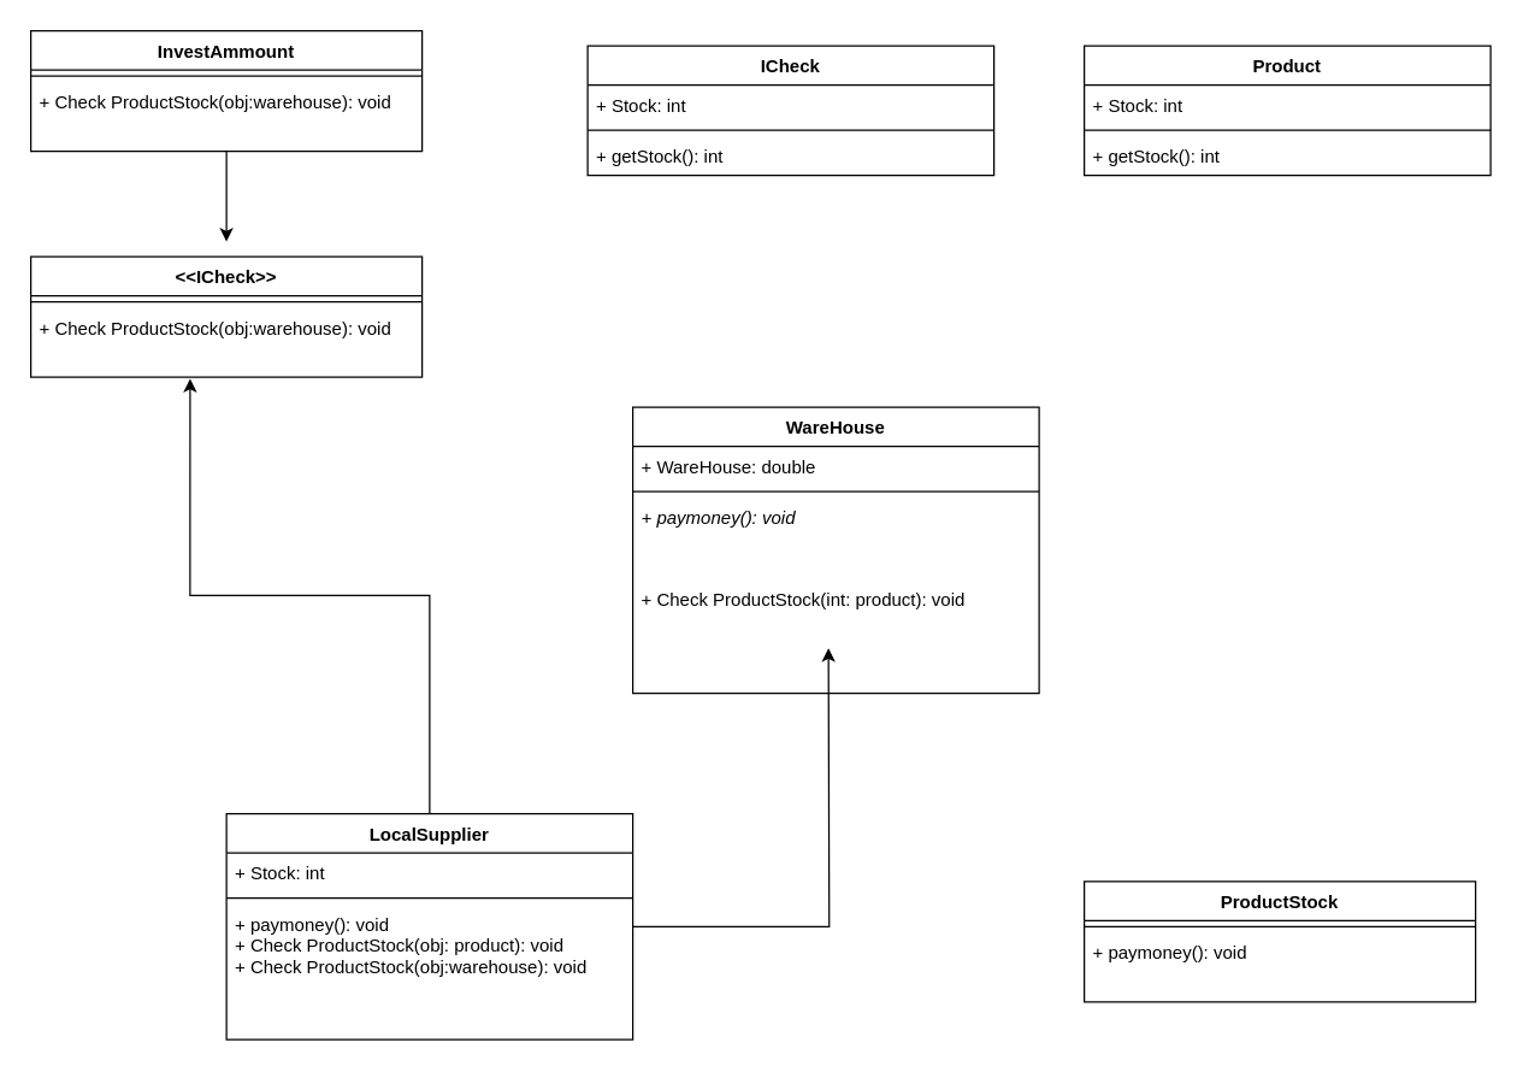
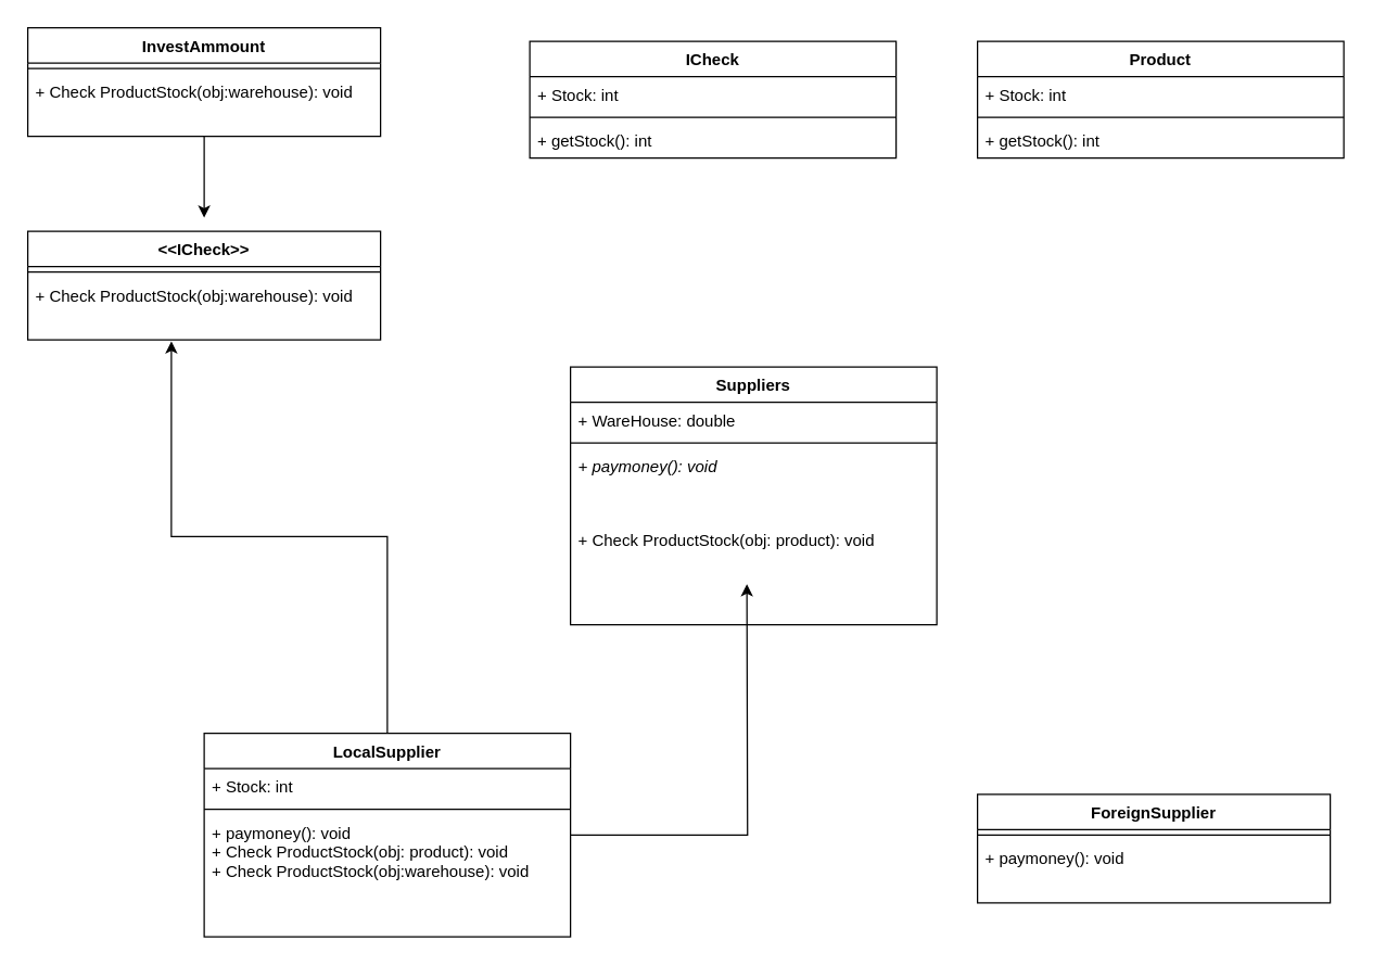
  <mxCell id="0" />
  <mxCell id="1" parent="0" />
  <mxCell id="2" style="edgeStyle=orthogonalEdgeStyle;rounded=0;orthogonalLoop=1;jettySize=auto;html=1;" edge="1" parent="1" source="3"><mxGeometry relative="1" as="geometry"><mxPoint x="150" y="160" as="targetPoint" /></mxGeometry></mxCell>
  <mxCell id="3" value="InvestAmmount" style="swimlane;fontStyle=1;align=center;verticalAlign=top;childLayout=stackLayout;horizontal=1;startSize=26;horizontalStack=0;resizeParent=1;resizeParentMax=0;resizeLast=0;collapsible=1;marginBottom=0;" vertex="1" parent="1"><mxGeometry x="20" y="20" width="260" height="80" as="geometry" /></mxCell>
  <mxCell id="4" value="" style="line;strokeWidth=1;fillColor=none;align=left;verticalAlign=middle;spacingTop=-1;spacingLeft=3;spacingRight=3;rotatable=0;labelPosition=right;points=[];portConstraint=eastwest;" vertex="1" parent="3"><mxGeometry y="26" width="260" height="8" as="geometry" /></mxCell>
  <mxCell id="5" value="+ Check ProductStock(obj:warehouse): void" style="text;strokeColor=none;fillColor=none;align=left;verticalAlign=top;spacingLeft=4;spacingRight=4;overflow=hidden;rotatable=0;points=[[0,0.5],[1,0.5]];portConstraint=eastwest;" vertex="1" parent="3"><mxGeometry y="34" width="260" height="46" as="geometry" /></mxCell>
  <mxCell id="6" value="&lt;&lt;ICheck&gt;&gt;" style="swimlane;fontStyle=1;align=center;verticalAlign=top;childLayout=stackLayout;horizontal=1;startSize=26;horizontalStack=0;resizeParent=1;resizeParentMax=0;resizeLast=0;collapsible=1;marginBottom=0;" vertex="1" parent="1"><mxGeometry x="20" y="170" width="260" height="80" as="geometry" /></mxCell>
  <mxCell id="7" value="" style="line;strokeWidth=1;fillColor=none;align=left;verticalAlign=middle;spacingTop=-1;spacingLeft=3;spacingRight=3;rotatable=0;labelPosition=right;points=[];portConstraint=eastwest;" vertex="1" parent="6"><mxGeometry y="26" width="260" height="8" as="geometry" /></mxCell>
  <mxCell id="8" value="+ Check ProductStock(obj:warehouse): void" style="text;strokeColor=none;fillColor=none;align=left;verticalAlign=top;spacingLeft=4;spacingRight=4;overflow=hidden;rotatable=0;points=[[0,0.5],[1,0.5]];portConstraint=eastwest;" vertex="1" parent="6"><mxGeometry y="34" width="260" height="46" as="geometry" /></mxCell>
  <mxCell id="9" value="ICheck" style="swimlane;fontStyle=1;align=center;verticalAlign=top;childLayout=stackLayout;horizontal=1;startSize=26;horizontalStack=0;resizeParent=1;resizeParentMax=0;resizeLast=0;collapsible=1;marginBottom=0;" vertex="1" parent="1"><mxGeometry x="390" y="30" width="270" height="86" as="geometry" /></mxCell>
  <mxCell id="10" value="+ Stock: int" style="text;strokeColor=none;fillColor=none;align=left;verticalAlign=top;spacingLeft=4;spacingRight=4;overflow=hidden;rotatable=0;points=[[0,0.5],[1,0.5]];portConstraint=eastwest;" vertex="1" parent="9"><mxGeometry y="26" width="270" height="26" as="geometry" /></mxCell>
  <mxCell id="11" value="" style="line;strokeWidth=1;fillColor=none;align=left;verticalAlign=middle;spacingTop=-1;spacingLeft=3;spacingRight=3;rotatable=0;labelPosition=right;points=[];portConstraint=eastwest;" vertex="1" parent="9"><mxGeometry y="52" width="270" height="8" as="geometry" /></mxCell>
  <mxCell id="12" value="+ getStock(): int" style="text;strokeColor=none;fillColor=none;align=left;verticalAlign=top;spacingLeft=4;spacingRight=4;overflow=hidden;rotatable=0;points=[[0,0.5],[1,0.5]];portConstraint=eastwest;" vertex="1" parent="9"><mxGeometry y="60" width="270" height="26" as="geometry" /></mxCell>
  <mxCell id="13" value="Product" style="swimlane;fontStyle=1;align=center;verticalAlign=top;childLayout=stackLayout;horizontal=1;startSize=26;horizontalStack=0;resizeParent=1;resizeParentMax=0;resizeLast=0;collapsible=1;marginBottom=0;" vertex="1" parent="1"><mxGeometry x="720" y="30" width="270" height="86" as="geometry" /></mxCell>
  <mxCell id="14" value="+ Stock: int" style="text;strokeColor=none;fillColor=none;align=left;verticalAlign=top;spacingLeft=4;spacingRight=4;overflow=hidden;rotatable=0;points=[[0,0.5],[1,0.5]];portConstraint=eastwest;" vertex="1" parent="13"><mxGeometry y="26" width="270" height="26" as="geometry" /></mxCell>
  <mxCell id="15" value="" style="line;strokeWidth=1;fillColor=none;align=left;verticalAlign=middle;spacingTop=-1;spacingLeft=3;spacingRight=3;rotatable=0;labelPosition=right;points=[];portConstraint=eastwest;" vertex="1" parent="13"><mxGeometry y="52" width="270" height="8" as="geometry" /></mxCell>
  <mxCell id="16" value="+ getStock(): int" style="text;strokeColor=none;fillColor=none;align=left;verticalAlign=top;spacingLeft=4;spacingRight=4;overflow=hidden;rotatable=0;points=[[0,0.5],[1,0.5]];portConstraint=eastwest;" vertex="1" parent="13"><mxGeometry y="60" width="270" height="26" as="geometry" /></mxCell>
- <mxCell id="17" value="WareHouse" style="swimlane;fontStyle=1;align=center;verticalAlign=top;childLayout=stackLayout;horizontal=1;startSize=26;horizontalStack=0;resizeParent=1;resizeParentMax=0;resizeLast=0;collapsible=1;marginBottom=0;" vertex="1" parent="1"><mxGeometry x="420" y="270" width="270" height="190" as="geometry" /></mxCell>
+ <mxCell id="17" value="Suppliers" style="swimlane;fontStyle=1;align=center;verticalAlign=top;childLayout=stackLayout;horizontal=1;startSize=26;horizontalStack=0;resizeParent=1;resizeParentMax=0;resizeLast=0;collapsible=1;marginBottom=0;" vertex="1" parent="1"><mxGeometry x="420" y="270" width="270" height="190" as="geometry" /></mxCell>
  <mxCell id="18" value="+ WareHouse: double" style="text;strokeColor=none;fillColor=none;align=left;verticalAlign=top;spacingLeft=4;spacingRight=4;overflow=hidden;rotatable=0;points=[[0,0.5],[1,0.5]];portConstraint=eastwest;" vertex="1" parent="17"><mxGeometry y="26" width="270" height="26" as="geometry" /></mxCell>
  <mxCell id="19" value="" style="line;strokeWidth=1;fillColor=none;align=left;verticalAlign=middle;spacingTop=-1;spacingLeft=3;spacingRight=3;rotatable=0;labelPosition=right;points=[];portConstraint=eastwest;" vertex="1" parent="17"><mxGeometry y="52" width="270" height="8" as="geometry" /></mxCell>
  <mxCell id="20" value="+ paymoney(): void&#10;" style="text;strokeColor=none;fillColor=none;align=left;verticalAlign=top;spacingLeft=4;spacingRight=4;overflow=hidden;rotatable=0;points=[[0,0.5],[1,0.5]];portConstraint=eastwest;fontStyle=2" vertex="1" parent="17"><mxGeometry y="60" width="270" height="40" as="geometry" /></mxCell>
- <mxCell id="21" value="&#10;+ Check ProductStock(int: product): void&#10;" style="text;strokeColor=none;fillColor=none;align=left;verticalAlign=top;spacingLeft=4;spacingRight=4;overflow=hidden;rotatable=0;points=[[0,0.5],[1,0.5]];portConstraint=eastwest;" vertex="1" parent="17"><mxGeometry y="100" width="270" height="90" as="geometry" /></mxCell>
- <mxCell id="22" value="ProductStock" style="swimlane;fontStyle=1;align=center;verticalAlign=top;childLayout=stackLayout;horizontal=1;startSize=26;horizontalStack=0;resizeParent=1;resizeParentMax=0;resizeLast=0;collapsible=1;marginBottom=0;" vertex="1" parent="1"><mxGeometry x="720" y="585" width="260" height="80" as="geometry" /></mxCell>
+ <mxCell id="21" value="&#10;+ Check ProductStock(obj: product): void&#10;" style="text;strokeColor=none;fillColor=none;align=left;verticalAlign=top;spacingLeft=4;spacingRight=4;overflow=hidden;rotatable=0;points=[[0,0.5],[1,0.5]];portConstraint=eastwest;" vertex="1" parent="17"><mxGeometry y="100" width="270" height="90" as="geometry" /></mxCell>
+ <mxCell id="22" value="ForeignSupplier" style="swimlane;fontStyle=1;align=center;verticalAlign=top;childLayout=stackLayout;horizontal=1;startSize=26;horizontalStack=0;resizeParent=1;resizeParentMax=0;resizeLast=0;collapsible=1;marginBottom=0;" vertex="1" parent="1"><mxGeometry x="720" y="585" width="260" height="80" as="geometry" /></mxCell>
  <mxCell id="23" value="" style="line;strokeWidth=1;fillColor=none;align=left;verticalAlign=middle;spacingTop=-1;spacingLeft=3;spacingRight=3;rotatable=0;labelPosition=right;points=[];portConstraint=eastwest;" vertex="1" parent="22"><mxGeometry y="26" width="260" height="8" as="geometry" /></mxCell>
  <mxCell id="24" value="+ paymoney(): void" style="text;strokeColor=none;fillColor=none;align=left;verticalAlign=top;spacingLeft=4;spacingRight=4;overflow=hidden;rotatable=0;points=[[0,0.5],[1,0.5]];portConstraint=eastwest;" vertex="1" parent="22"><mxGeometry y="34" width="260" height="46" as="geometry" /></mxCell>
  <mxCell id="25" style="edgeStyle=orthogonalEdgeStyle;rounded=0;orthogonalLoop=1;jettySize=auto;html=1;" edge="1" parent="1" source="27"><mxGeometry relative="1" as="geometry"><mxPoint x="550" y="430" as="targetPoint" /></mxGeometry></mxCell>
  <mxCell id="26" style="edgeStyle=orthogonalEdgeStyle;rounded=0;orthogonalLoop=1;jettySize=auto;html=1;entryX=0.407;entryY=1.022;entryDx=0;entryDy=0;entryPerimeter=0;" edge="1" parent="1" source="27" target="8"><mxGeometry relative="1" as="geometry" /></mxCell>
  <mxCell id="27" value="LocalSupplier" style="swimlane;fontStyle=1;align=center;verticalAlign=top;childLayout=stackLayout;horizontal=1;startSize=26;horizontalStack=0;resizeParent=1;resizeParentMax=0;resizeLast=0;collapsible=1;marginBottom=0;" vertex="1" parent="1"><mxGeometry x="150" y="540" width="270" height="150" as="geometry" /></mxCell>
  <mxCell id="28" value="+ Stock: int" style="text;strokeColor=none;fillColor=none;align=left;verticalAlign=top;spacingLeft=4;spacingRight=4;overflow=hidden;rotatable=0;points=[[0,0.5],[1,0.5]];portConstraint=eastwest;" vertex="1" parent="27"><mxGeometry y="26" width="270" height="26" as="geometry" /></mxCell>
  <mxCell id="29" value="" style="line;strokeWidth=1;fillColor=none;align=left;verticalAlign=middle;spacingTop=-1;spacingLeft=3;spacingRight=3;rotatable=0;labelPosition=right;points=[];portConstraint=eastwest;" vertex="1" parent="27"><mxGeometry y="52" width="270" height="8" as="geometry" /></mxCell>
  <mxCell id="30" value="+ paymoney(): void&#10;+ Check ProductStock(obj: product): void&#10;+ Check ProductStock(obj:warehouse): void&#10;" style="text;strokeColor=none;fillColor=none;align=left;verticalAlign=top;spacingLeft=4;spacingRight=4;overflow=hidden;rotatable=0;points=[[0,0.5],[1,0.5]];portConstraint=eastwest;" vertex="1" parent="27"><mxGeometry y="60" width="270" height="90" as="geometry" /></mxCell>
